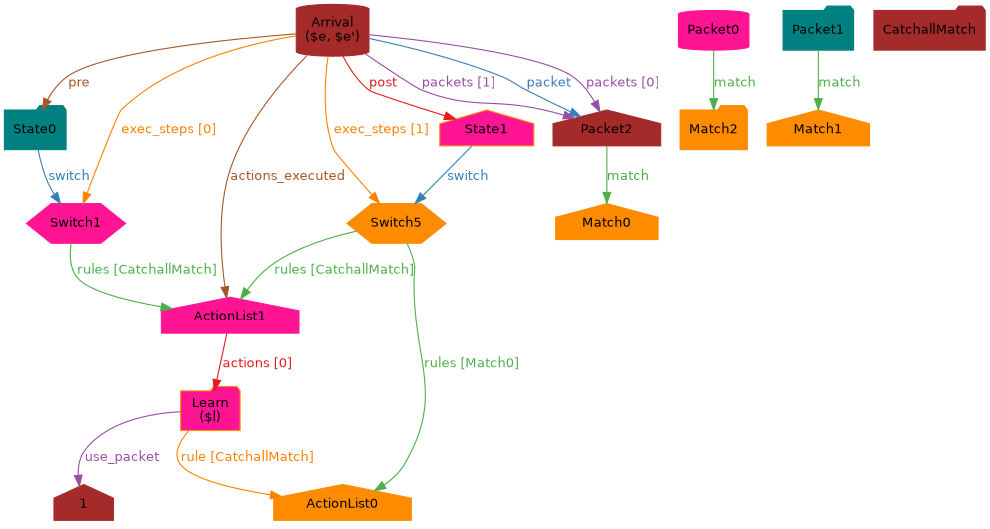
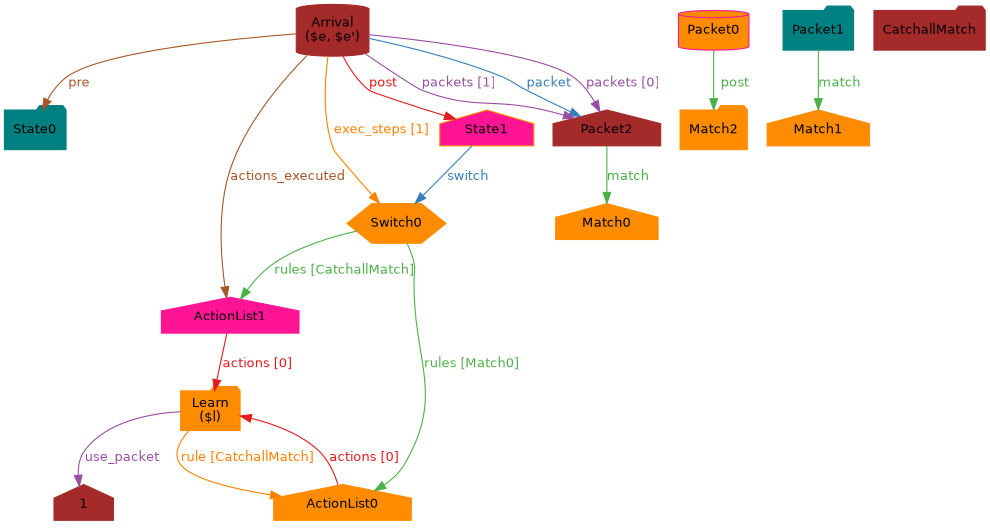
  digraph {
    fontname="DejaVu Sans"
    fontsize=12
    rankdir=TB
    node [color=darkorange fontcolor="#000000" fontname="DejaVu Sans" fontsize=12 shape=house style="filled, solid"]
    edge [color="#4daf4a" dir=forward fontcolor="#4daf4a" fontname="DejaVu Sans" fontsize=12 style=solid weight=1]
-   n1 [label="Learn\n($l)" shape=folder uuid=Learn fillcolor=deeppink]
+   n1 [label="Learn\n($l)" shape=folder uuid=Learn]
    n2 [label=ActionList0 uuid=ActionList0]
    n3 [color=brown label=1 uuid=1]
    n4 [color=deeppink label=ActionList1 uuid=ActionList1]
    n5 [color=brown label="Arrival\n($e, $e')" shape=cylinder uuid=Arrival]
-   n6 [color=deeppink label=Switch1 shape=hexagon uuid=Switch1]
-   n7 [label=Switch5 shape=hexagon uuid=Switch0]
+   n7 [label=Switch0 shape=hexagon uuid=Switch0]
    n8 [color=brown label=Packet2 uuid=Packet2]
    n9 [fillcolor=deeppink label=State1 uuid=State1]
    n10 [color=teal label=State0 shape=folder uuid=State0]
    n11 [label=Match0 uuid=Match0]
-   n12 [color=deeppink label=Packet0 shape=cylinder uuid=Packet0]
+   n12 [color=deeppink label=Packet0 shape=cylinder uuid=Packet0 fillcolor=darkorange]
    n13 [label=Match2 shape=folder uuid=Match2]
    n14 [color=teal label=Packet1 shape=folder uuid=Packet1]
    n15 [label=Match1 uuid=Match1]
    n16 [color=brown label=CatchallMatch shape=folder uuid=CatchallMatch]
+   n1 -> n2 [color="#e41a1c" dir=back fontcolor="#e41a1c" label="actions [0]" uuid="<ActionList0, 0, Learn>"]
    n1 -> n2 [color="#ff7f00" fontcolor="#ff7f00" label="rule [CatchallMatch]" uuid="<Learn, CatchallMatch, ActionList0>"]
    n1 -> n3 [color="#984ea3" fontcolor="#984ea3" label=use_packet uuid="<Learn, 1>"]
    n4 -> n1 [color="#e41a1c" fontcolor="#e41a1c" label="actions [0]" uuid="<ActionList1, 0, Learn>"]
    n5 -> n4 [color="#a65628" fontcolor="#a65628" label=actions_executed uuid="<Arrival, ActionList1>"]
-   n5 -> n6 [color="#ff7f00" fontcolor="#ff7f00" label="exec_steps [0]" uuid="<Arrival, 0, Switch1>"]
    n5 -> n7 [color="#ff7f00" fontcolor="#ff7f00" label="exec_steps [1]" uuid="<Arrival, 1, Switch0>"]
    n5 -> n8 [color="#377eb8" fontcolor="#377eb8" label=packet uuid="<Arrival, Packet2>"]
    n5 -> n8 [color="#984ea3" fontcolor="#984ea3" label="packets [0]" uuid="<Arrival, 0, Packet2>"]
    n5 -> n8 [color="#984ea3" fontcolor="#984ea3" label="packets [1]" uuid="<Arrival, 1, Packet2>"]
    n5 -> n9 [color="#e41a1c" fontcolor="#e41a1c" label=post uuid="<Arrival, State1>"]
    n5 -> n10 [color="#a65628" fontcolor="#a65628" label=pre uuid="<Arrival, State0>"]
-   n6 -> n4 [label="rules [CatchallMatch]" uuid="<Switch1, CatchallMatch, ActionList1>"]
    n7 -> n2 [label="rules [Match0]" uuid="<Switch0, Match0, ActionList0>"]
    n7 -> n4 [label="rules [CatchallMatch]" uuid="<Switch0, CatchallMatch, ActionList1>"]
    n8 -> n11 [label=match uuid="<Packet2, Match0>"]
    n9 -> n7 [color="#377eb8" fontcolor="#377eb8" label=switch uuid="<State1, Switch0>"]
-   n10 -> n6 [color="#377eb8" fontcolor="#377eb8" label=switch uuid="<State0, Switch1>"]
-   n12 -> n13 [label=match uuid="<Packet0, Match2>"]
+   n12 -> n13 [label=post uuid="<Packet0, Match2>"]
    n14 -> n15 [label=match uuid="<Packet1, Match1>"]
  }
